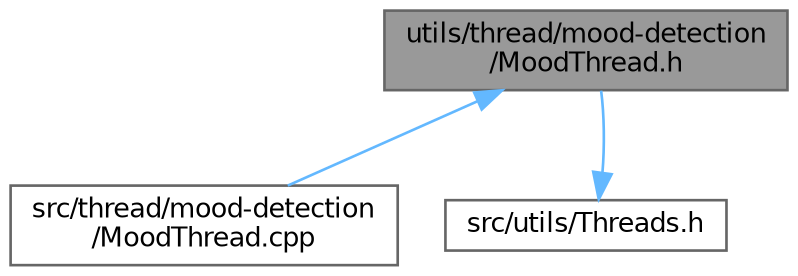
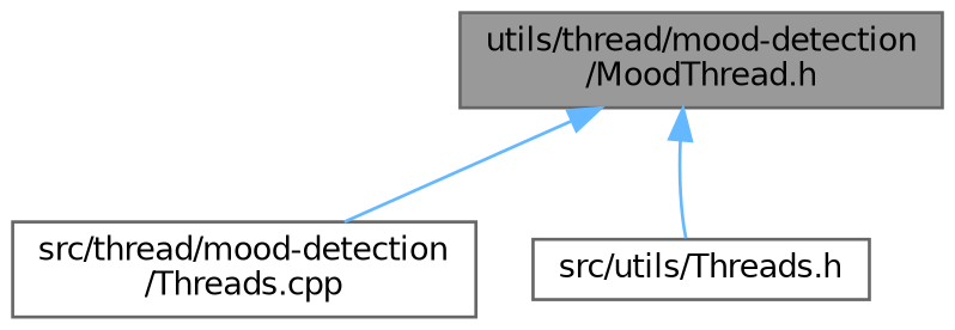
  digraph {
    node [color=grey40 fillcolor=white fontname=Helvetica fontsize=10 shape=box style=filled]
    edge [color=steelblue1 dir=back fontname=Helvetica fontsize=10 labelfontname=Helvetica labelfontsize=10 style=solid]
    n1 [color=gray40 fillcolor=grey60 fontcolor=black height=0.2 label="utils/thread/mood-detection\l/MoodThread.h" width=0.4]
-   n2 [height=0.2 label="src/thread/mood-detection\l/MoodThread.cpp" width=0.4]
+   n2 [height=0.2 label="src/thread/mood-detection\l/Threads.cpp" width=0.4]
    n3 [height=0.2 label="src/utils/Threads.h" width=0.4]
    n1 -> n2
-   n3 -> n1
+   n1 -> n3
  }
